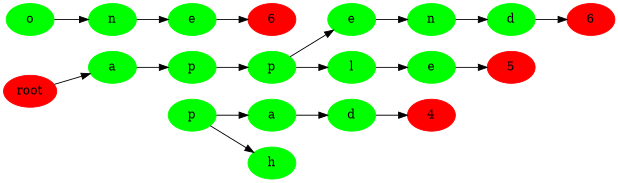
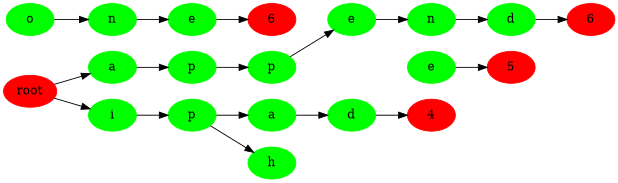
  digraph {
    rankdir=LR
    node [color=green style=filled]
    n1 [color=red label=6]
    n2 [color=red label=6]
    5 [color=red]
    4 [color=red]
    root [color=red]
    n6 [label=a]
+   i
    n8 [label=p]
    n9 [label=p]
    n10 [label=p]
    n11 [label=a]
    n12 [label=d]
    n13 [label=e]
    n14 [label=n]
    n15 [label=d]
    n16 [label=e]
    n17 [label=e]
    n18 [label=n]
    h
-   l
    o
    root -> n6
+   root -> i
    n6 -> n8
+   i -> n9
    n8 -> n10
    n9 -> n11
    n9 -> h
    n10 -> n13
-   n10 -> l
    n11 -> n12
    n12 -> 4
    n13 -> n14
    n14 -> n15
    n15 -> n1
    n16 -> 5
    n17 -> n2
    n18 -> n17
-   l -> n16
    o -> n18
  }
